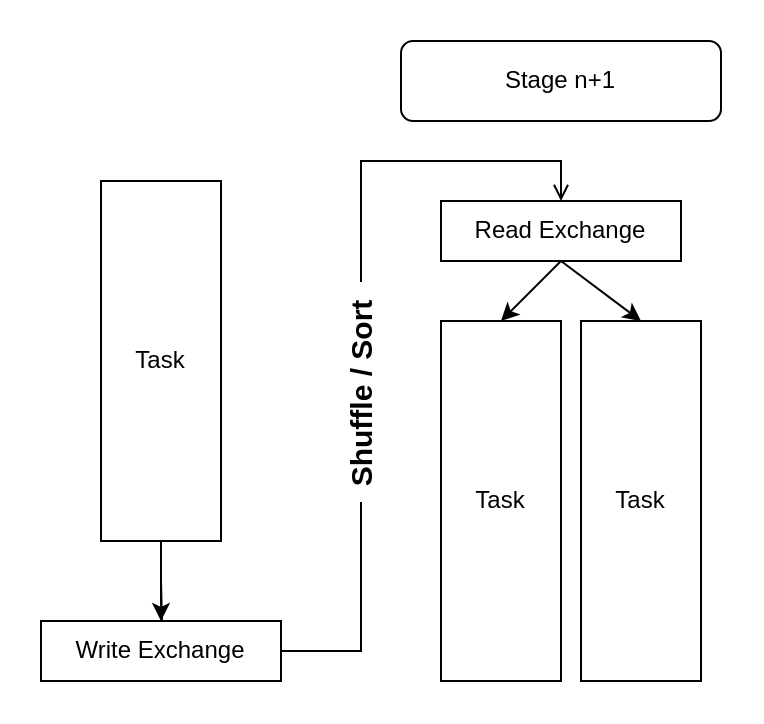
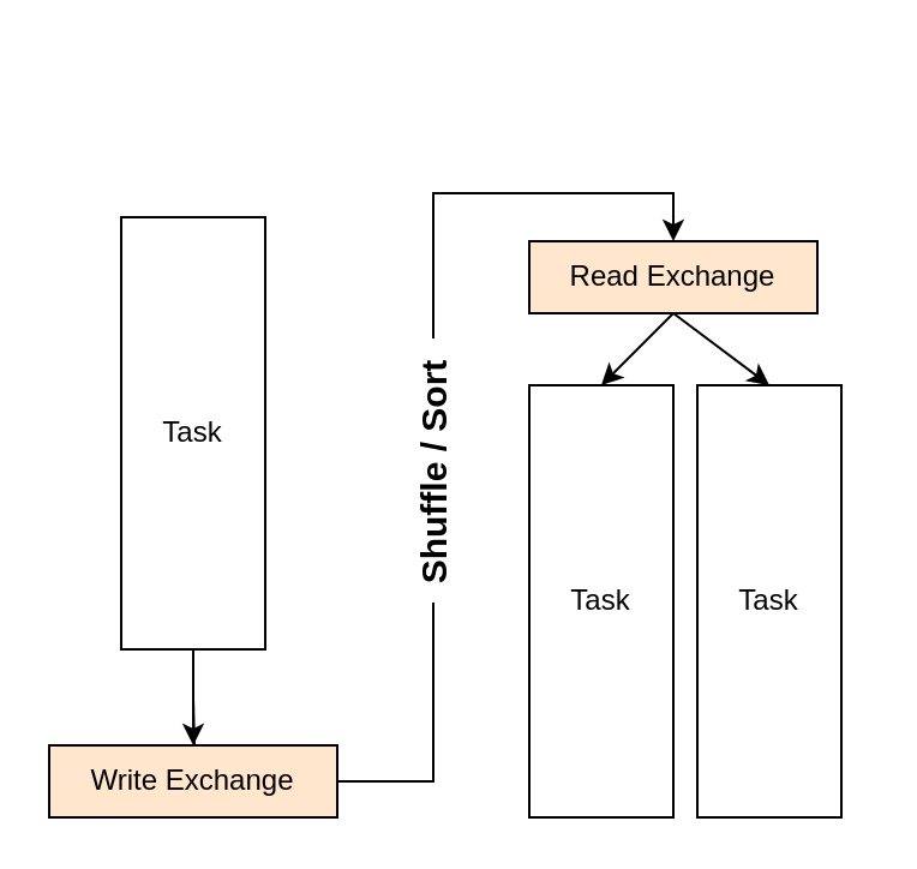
  <mxCell id="0" />
  <mxCell id="1" parent="0" />
- <mxCell id="2" value="Stage n+1" style="rounded=1;whiteSpace=wrap;html=1;" parent="1" vertex="1"><mxGeometry x="200" y="20" width="160" height="40" as="geometry" /></mxCell>
  <mxCell id="3" value="" style="edgeStyle=orthogonalEdgeStyle;rounded=0;orthogonalLoop=1;jettySize=auto;html=1;" parent="1" target="8" edge="1"><mxGeometry relative="1" as="geometry"><mxPoint x="80" y="290" as="sourcePoint" /></mxGeometry></mxCell>
  <mxCell id="4" style="rounded=0;orthogonalLoop=1;jettySize=auto;html=1;entryX=0.5;entryY=0;entryDx=0;entryDy=0;exitX=0.5;exitY=1;exitDx=0;exitDy=0;" parent="1" source="5" target="12" edge="1"><mxGeometry relative="1" as="geometry"><mxPoint x="245" y="150" as="targetPoint" /></mxGeometry></mxCell>
- <mxCell id="5" value="Read Exchange" style="rounded=0;whiteSpace=wrap;html=1;" parent="1" vertex="1"><mxGeometry x="220" y="100" width="120" height="30" as="geometry" /></mxCell>
- <mxCell id="6" style="edgeStyle=orthogonalEdgeStyle;rounded=0;orthogonalLoop=1;jettySize=auto;html=1;entryX=0.5;entryY=0;entryDx=0;entryDy=0;endArrow=open;" parent="1" source="8" target="5" edge="1"><mxGeometry relative="1" as="geometry" /></mxCell>
+ <mxCell id="5" value="Read Exchange" style="rounded=0;whiteSpace=wrap;html=1;fillColor=#ffe6cc;" parent="1" vertex="1"><mxGeometry x="220" y="100" width="120" height="30" as="geometry" /></mxCell>
+ <mxCell id="6" style="edgeStyle=orthogonalEdgeStyle;rounded=0;orthogonalLoop=1;jettySize=auto;html=1;entryX=0.5;entryY=0;entryDx=0;entryDy=0;" parent="1" source="8" target="5" edge="1"><mxGeometry relative="1" as="geometry" /></mxCell>
  <mxCell id="7" value="&amp;nbsp; Shuffle / Sort&amp;nbsp;&amp;nbsp;" style="edgeLabel;html=1;align=center;verticalAlign=middle;resizable=0;points=[];rotation=-90;fontStyle=1;fontSize=15;" parent="6" vertex="1" connectable="0"><mxGeometry x="-0.175" y="1" relative="1" as="geometry"><mxPoint as="offset" /></mxGeometry></mxCell>
- <mxCell id="8" value="Write Exchange" style="rounded=0;whiteSpace=wrap;html=1;" parent="1" vertex="1"><mxGeometry x="20" y="310" width="120" height="30" as="geometry" /></mxCell>
+ <mxCell id="8" value="Write Exchange" style="rounded=0;whiteSpace=wrap;html=1;fillColor=#ffe6cc;" parent="1" vertex="1"><mxGeometry x="20" y="310" width="120" height="30" as="geometry" /></mxCell>
  <mxCell id="9" style="rounded=0;orthogonalLoop=1;jettySize=auto;html=1;entryX=0.5;entryY=0;entryDx=0;entryDy=0;exitX=0.5;exitY=1;exitDx=0;exitDy=0;" parent="1" source="5" target="13" edge="1"><mxGeometry relative="1" as="geometry"><mxPoint x="290" y="140" as="sourcePoint" /><mxPoint x="315" y="150" as="targetPoint" /></mxGeometry></mxCell>
  <mxCell id="10" value="" style="edgeStyle=orthogonalEdgeStyle;rounded=0;orthogonalLoop=1;jettySize=auto;html=1;" parent="1" source="11" target="8" edge="1"><mxGeometry relative="1" as="geometry" /></mxCell>
  <mxCell id="11" value="Task" style="rounded=0;whiteSpace=wrap;html=1;" parent="1" vertex="1"><mxGeometry x="50" y="90" width="60" height="180" as="geometry" /></mxCell>
  <mxCell id="12" value="Task" style="rounded=0;whiteSpace=wrap;html=1;" parent="1" vertex="1"><mxGeometry x="220" y="160" width="60" height="180" as="geometry" /></mxCell>
  <mxCell id="13" value="Task" style="rounded=0;whiteSpace=wrap;html=1;" parent="1" vertex="1"><mxGeometry x="290" y="160" width="60" height="180" as="geometry" /></mxCell>
